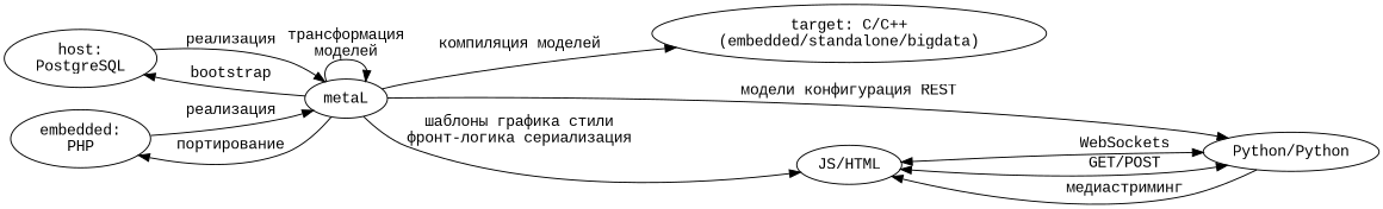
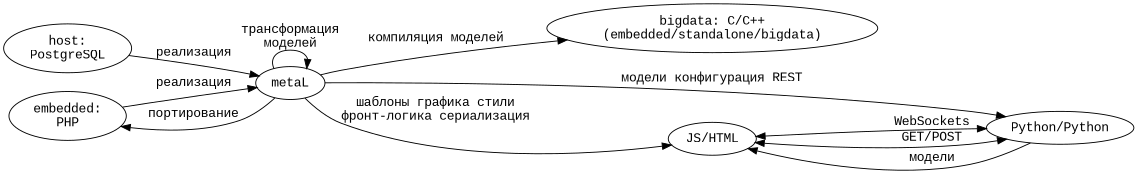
  digraph {
    fontname="Liberation Mono"
    rankdir=LR
    node [fontname="Liberation Mono"]
    edge [fontname="Liberation Mono"]
    n1 [label="host:\nPostgreSQL"]
    n2 [label="embedded:\nPHP"]
    metaL
-   n4 [label="target: C/C++\n(embedded/standalone/bigdata)"]
+   n4 [label="bigdata: C/C++\n(embedded/standalone/bigdata)"]
    n5 [label="Python/Python"]
    n6 [label="JS/HTML"]
    subgraph sub_1 {
      rank=same
      n1
      n2
    }
    n1 -> metaL [label="реализация"]
    n2 -> metaL [label="реализация"]
-   metaL -> n1 [label=bootstrap]
    metaL -> n2 [label="портирование"]
    metaL -> metaL [label="трансформация\nмоделей"]
    metaL -> n4 [label="компиляция моделей"]
    metaL -> n5 [label="модели конфигурация REST"]
    metaL -> n6 [label="шаблоны графика стили\nфронт-логика сериализация"]
    n5 -> n6 [dir=both label="GET/POST"]
-   n5 -> n6 [label="медиастриминг"]
+   n5 -> n6 [label="модели"]
    n6 -> n5 [dir=both label=WebSockets]
  }
